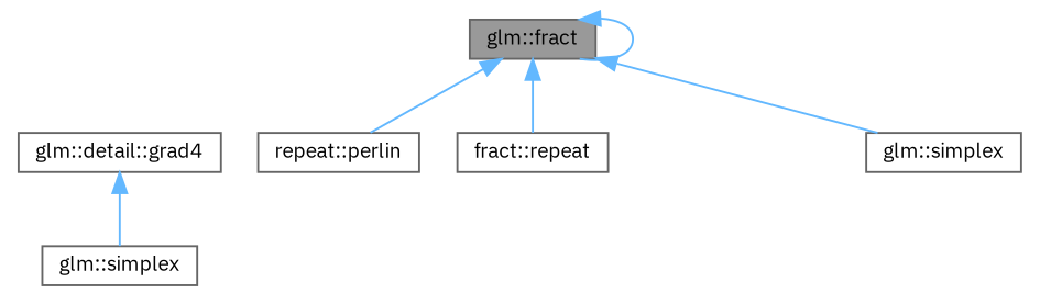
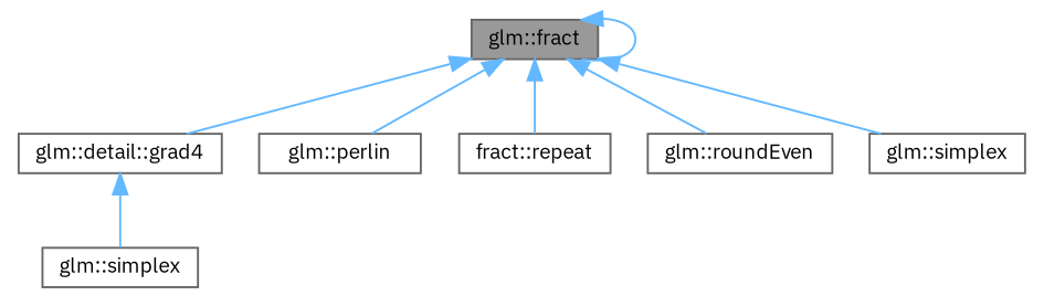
  digraph {
    fontname="IBM Plex Sans"
    rankdir=TB
    node [color=grey40 fillcolor=white fontname="IBM Plex Sans" fontsize=10 shape=box style=filled]
    edge [color=steelblue1 dir=back fontname="IBM Plex Sans" fontsize=10 labelfontname=Helvetica labelfontsize=10 style=solid]
    n1 [color=gray40 fillcolor=grey60 fontcolor=black height=0.2 label="glm::fract" width=0.4]
    n2 [height=0.2 label="glm::detail::grad4" width=0.4]
-   n3 [height=0.2 label="repeat::perlin" width=0.4]
+   n3 [height=0.2 label="glm::perlin" width=0.4]
    n4 [height=0.2 label="fract::repeat" width=0.4]
+   n5 [height=0.2 label="glm::roundEven" width=0.4]
    n6 [height=0.2 label="glm::simplex" width=0.4]
    n7 [height=0.2 label="glm::simplex" width=0.4]
    n1 -> n1
+   n1 -> n2
    n1 -> n3
    n1 -> n4
+   n1 -> n5
    n1 -> n6
    n2 -> n7
  }
